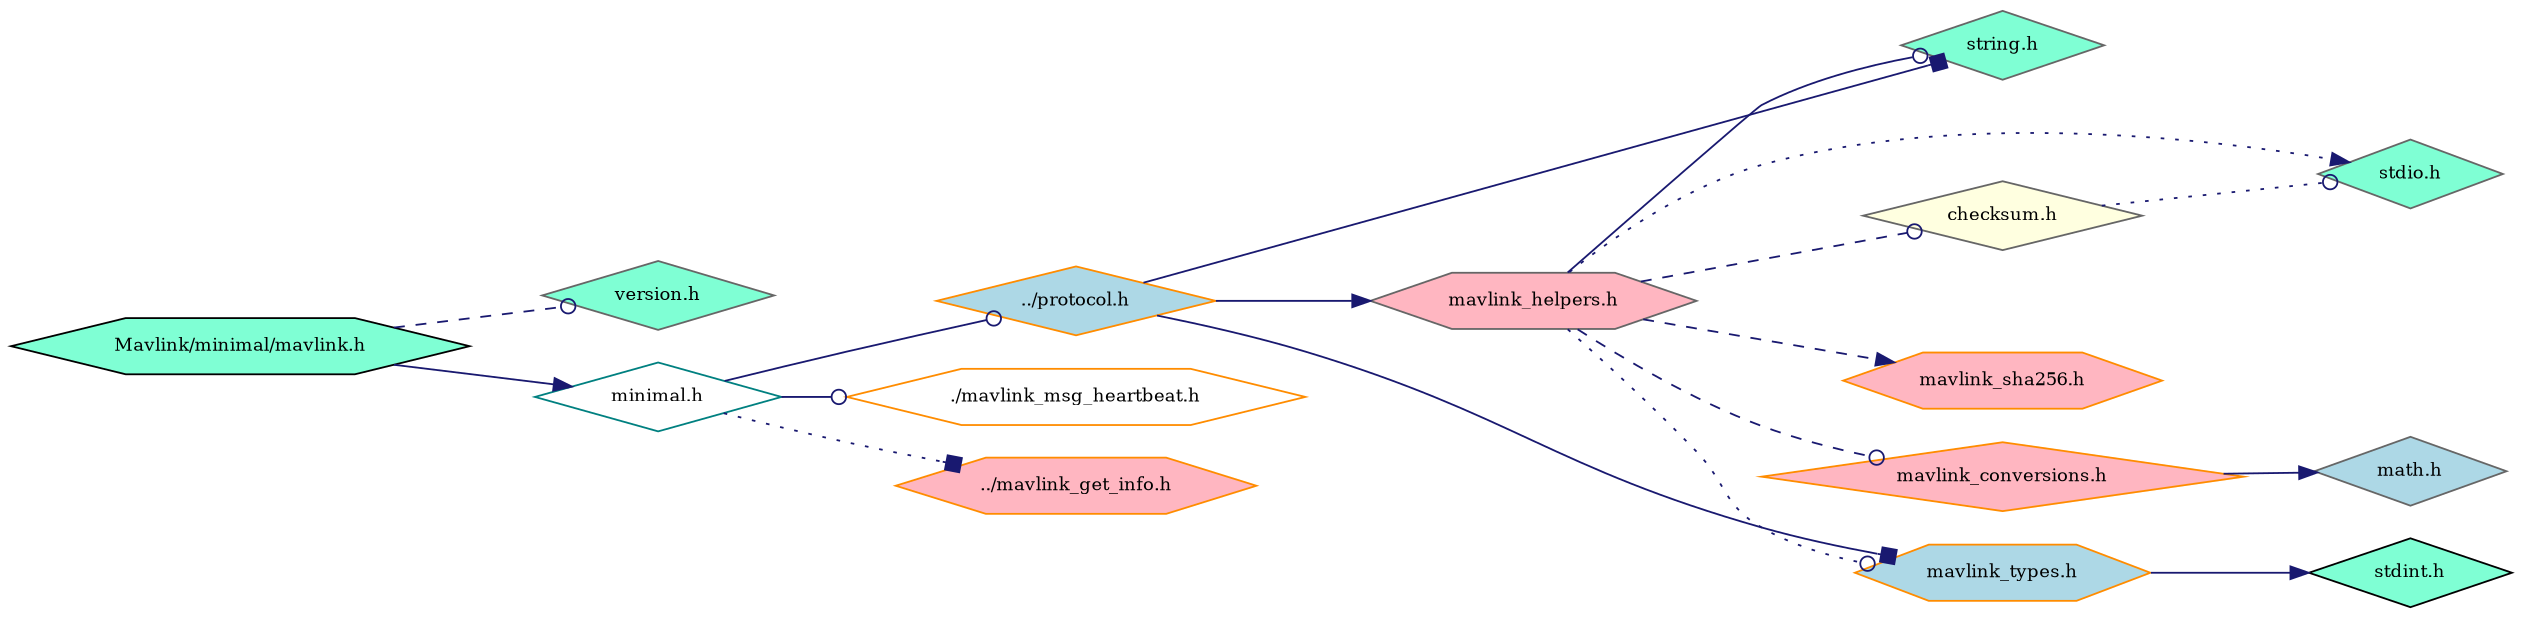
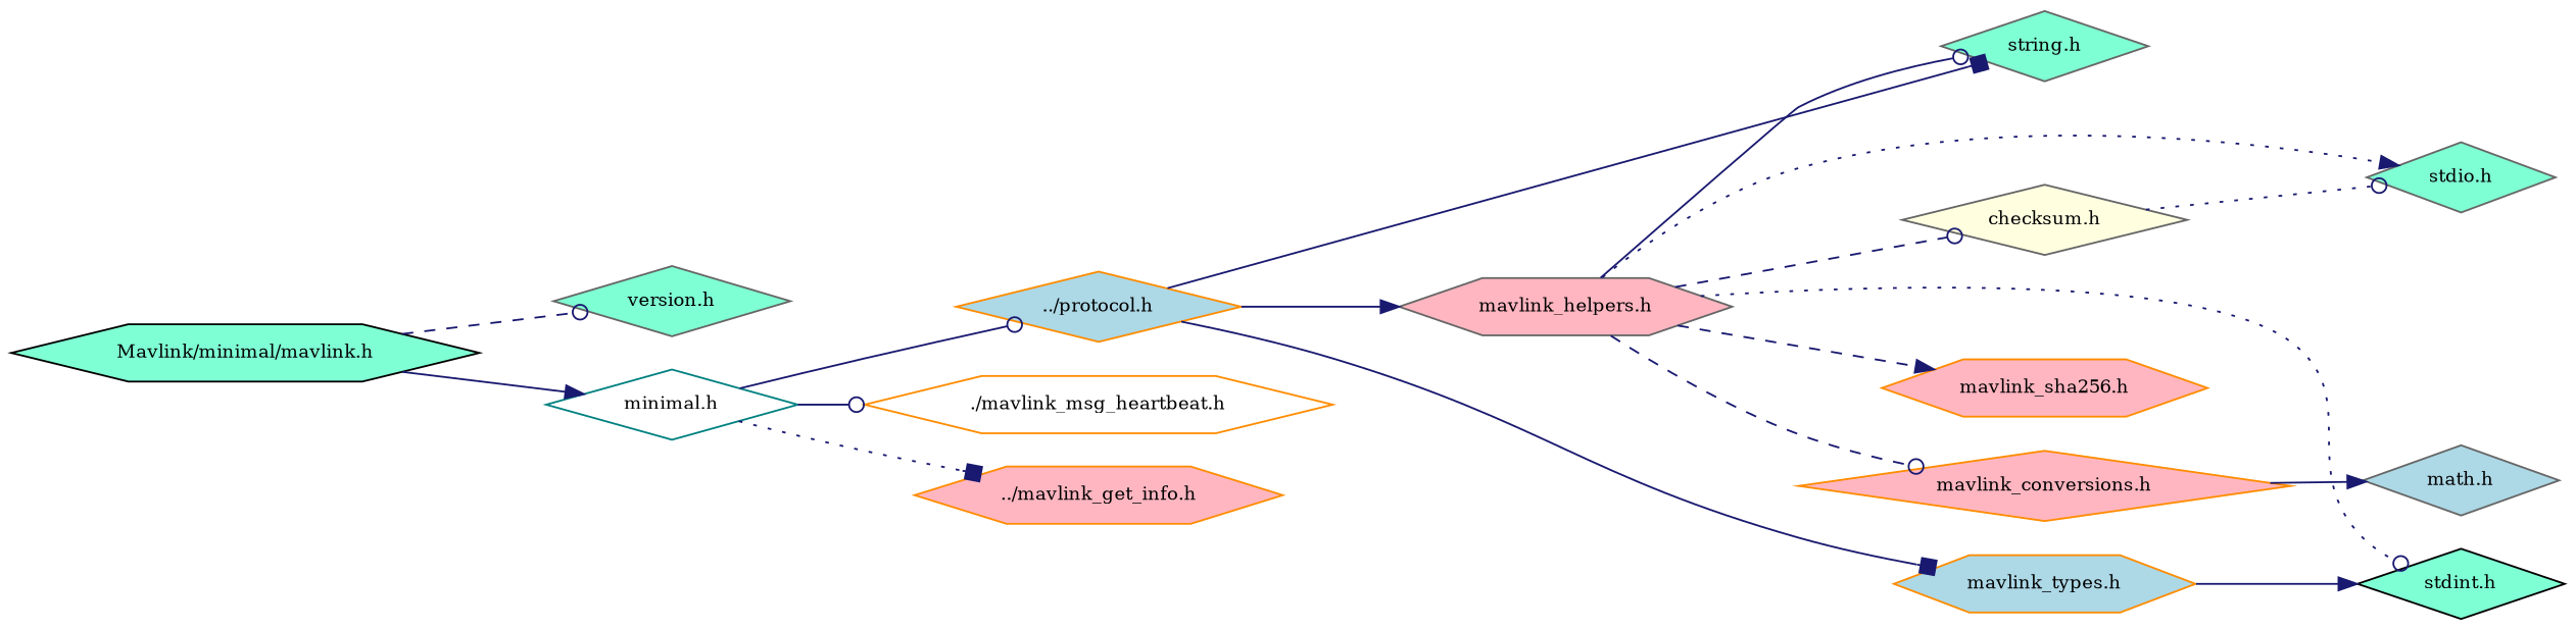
  digraph {
    fontname="DejaVu Serif"
    rankdir=LR
    node [color=gray40 fillcolor=aquamarine fontname="DejaVu Serif" fontsize=10 shape=diamond style=filled]
    edge [arrowhead=odot color=midnightblue fontname="DejaVu Serif" fontsize=10 labelfontname=Helvetica labelfontsize=10 style=solid]
    n1 [color=black fontcolor=black height=0.2 label="Mavlink/minimal/mavlink.h" shape=hexagon width=0.4]
    n2 [height=0.2 label="version.h" width=0.4]
    n3 [color=teal fillcolor=white height=0.2 label="minimal.h" width=0.4]
    n4 [color=darkorange fillcolor=lightblue height=0.2 label="../protocol.h" width=0.4]
    n5 [color=darkorange fillcolor=white height=0.2 label="./mavlink_msg_heartbeat.h" shape=hexagon width=0.4]
    n6 [color=darkorange fillcolor=lightpink height=0.2 label="../mavlink_get_info.h" shape=hexagon width=0.4]
    n7 [height=0.2 label="string.h" width=0.4]
    n8 [color=darkorange fillcolor=lightblue height=0.2 label="mavlink_types.h" shape=hexagon width=0.4]
    n9 [fillcolor=lightpink height=0.2 label="mavlink_helpers.h" shape=hexagon width=0.4]
    n10 [color=black height=0.2 label="stdint.h" width=0.4]
    n11 [fillcolor=lightyellow height=0.2 label="checksum.h" width=0.4]
    n12 [color=darkorange fillcolor=lightpink height=0.2 label="mavlink_conversions.h" width=0.4]
    n13 [height=0.2 label="stdio.h" width=0.4]
    n14 [color=darkorange fillcolor=lightpink height=0.2 label="mavlink_sha256.h" shape=hexagon width=0.4]
    n15 [fillcolor=lightblue height=0.2 label="math.h" width=0.4]
    n1 -> n2 [style=dashed]
    n1 -> n3 [arrowhead=normal]
    n3 -> n4
    n3 -> n5
    n3 -> n6 [arrowhead=box style=dotted]
    n4 -> n7 [arrowhead=box]
    n4 -> n8 [arrowhead=box]
    n4 -> n9 [arrowhead=normal]
    n8 -> n10 [arrowhead=normal]
    n9 -> n7
-   n9 -> n8 [style=dotted]
+   n9 -> n10 [style=dotted]
    n9 -> n11 [style=dashed]
    n9 -> n12 [style=dashed]
    n9 -> n13 [arrowhead=normal style=dotted]
    n9 -> n14 [arrowhead=normal style=dashed]
    n11 -> n13 [style=dotted]
    n12 -> n15 [arrowhead=normal]
  }
